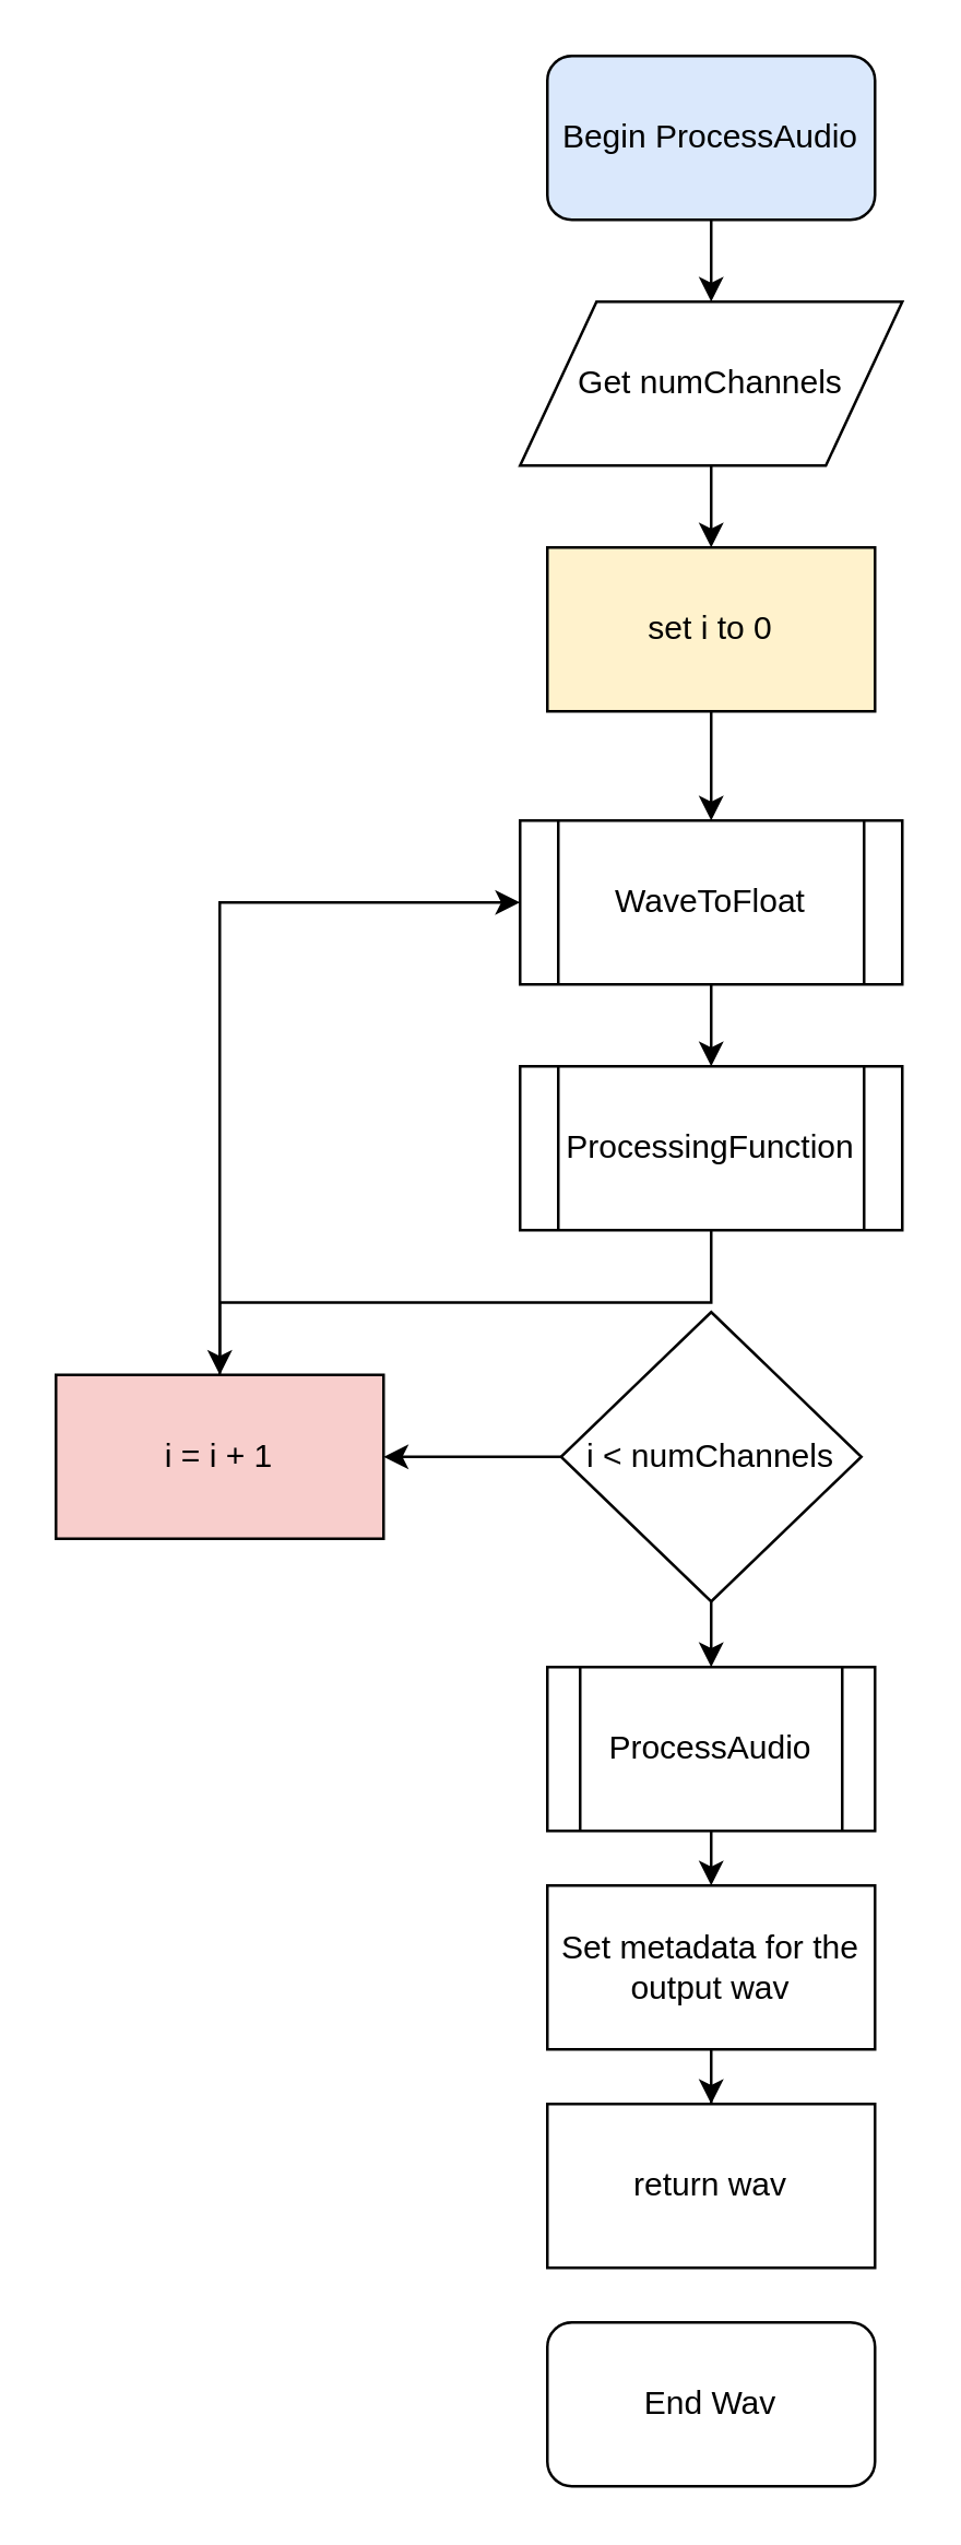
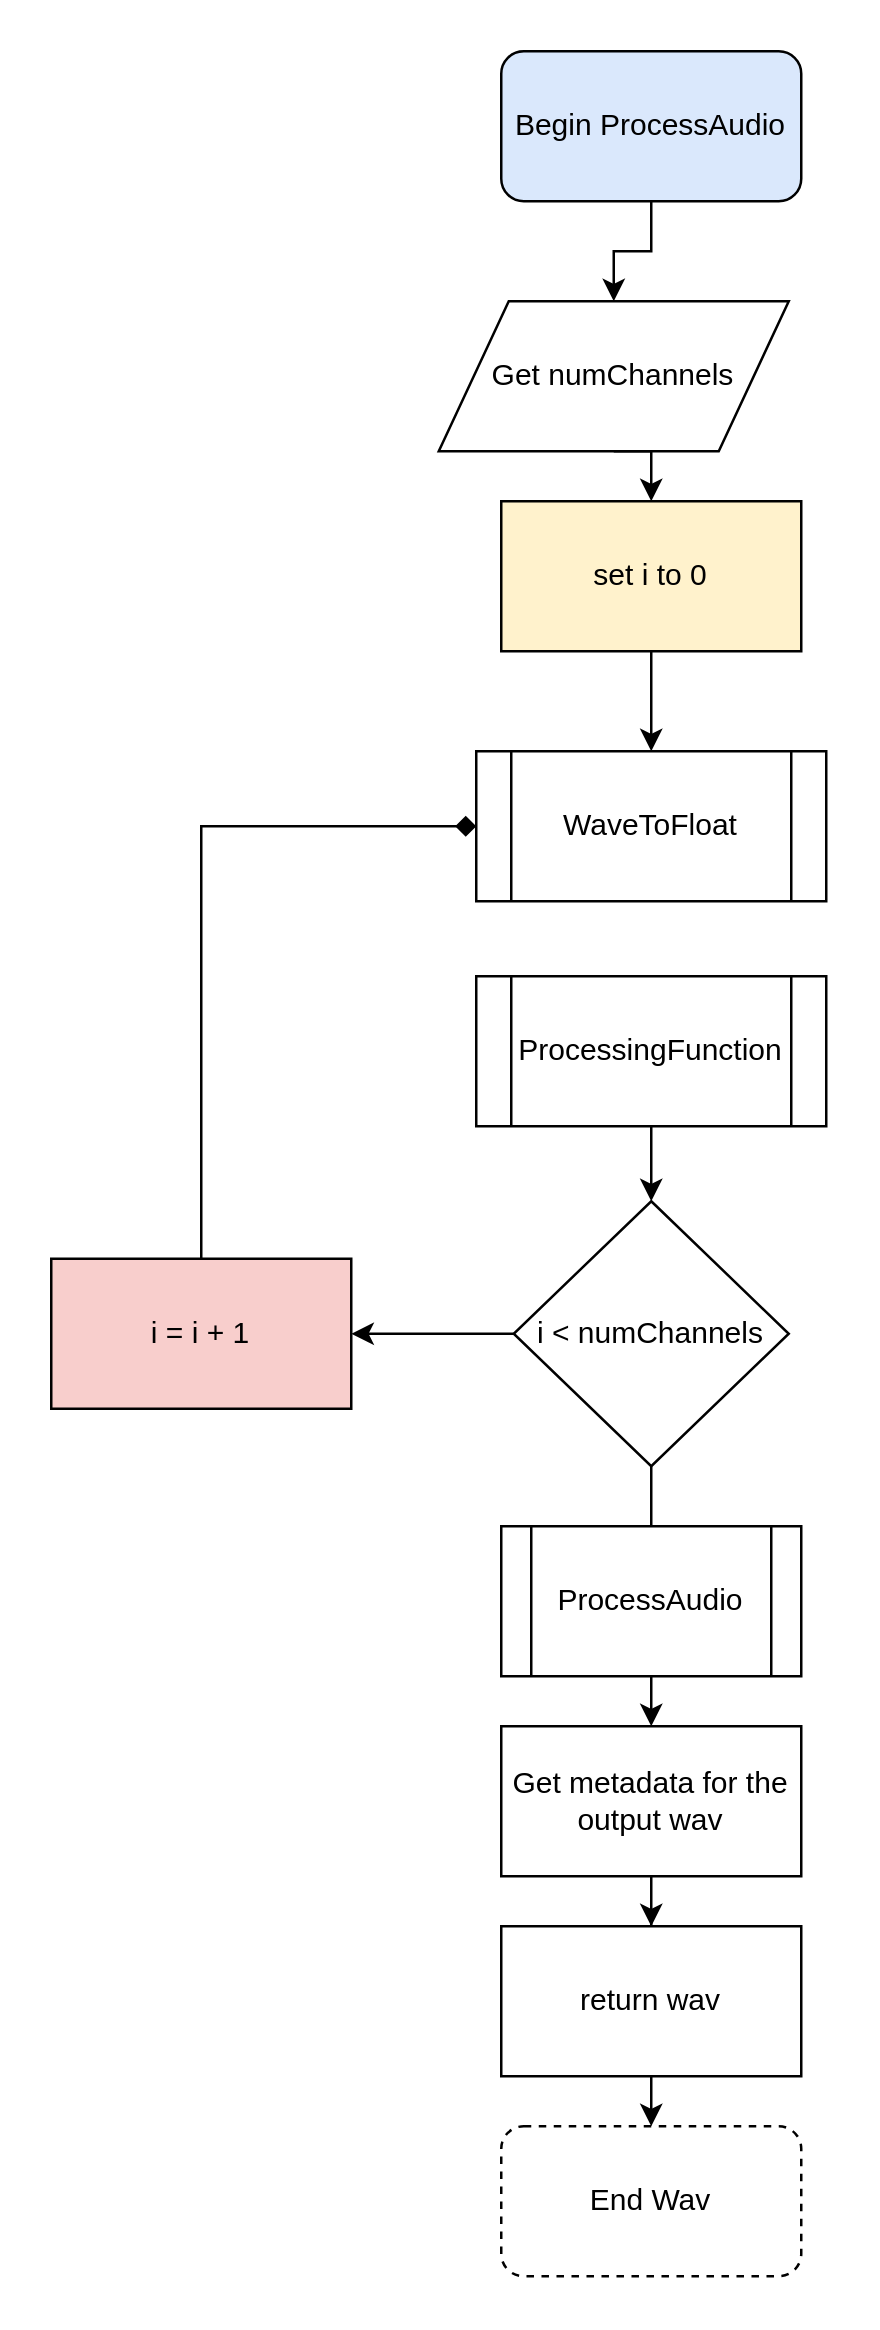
  <mxCell id="0" />
  <mxCell id="1" parent="0" />
  <mxCell id="2" style="edgeStyle=orthogonalEdgeStyle;rounded=0;orthogonalLoop=1;jettySize=auto;html=1;exitX=0.5;exitY=1;exitDx=0;exitDy=0;entryX=0.5;entryY=0;entryDx=0;entryDy=0;" edge="1" parent="1" source="3" target="5"><mxGeometry relative="1" as="geometry" /></mxCell>
  <mxCell id="3" value="Begin ProcessAudio" style="rounded=1;whiteSpace=wrap;html=1;fillColor=#dae8fc;" vertex="1" parent="1"><mxGeometry x="200" y="20" width="120" height="60" as="geometry" /></mxCell>
  <mxCell id="4" style="edgeStyle=orthogonalEdgeStyle;rounded=0;orthogonalLoop=1;jettySize=auto;html=1;exitX=0.5;exitY=1;exitDx=0;exitDy=0;entryX=0.5;entryY=0;entryDx=0;entryDy=0;" edge="1" parent="1" source="5" target="12"><mxGeometry relative="1" as="geometry" /></mxCell>
- <mxCell id="5" value="Get numChannels" style="shape=parallelogram;perimeter=parallelogramPerimeter;whiteSpace=wrap;html=1;" vertex="1" parent="1"><mxGeometry x="190" y="110" width="140" height="60" as="geometry" /></mxCell>
- <mxCell id="6" style="edgeStyle=orthogonalEdgeStyle;rounded=0;orthogonalLoop=1;jettySize=auto;html=1;exitX=0.5;exitY=1;exitDx=0;exitDy=0;" edge="1" parent="1" source="7" target="16"><mxGeometry relative="1" as="geometry" /></mxCell>
+ <mxCell id="5" value="Get numChannels" style="shape=parallelogram;perimeter=parallelogramPerimeter;whiteSpace=wrap;html=1;" vertex="1" parent="1"><mxGeometry x="175" y="120" width="140" height="60" as="geometry" /></mxCell>
  <mxCell id="7" value="WaveToFloat" style="shape=process;whiteSpace=wrap;html=1;backgroundOutline=1;" vertex="1" parent="1"><mxGeometry x="190" y="300" width="140" height="60" as="geometry" /></mxCell>
- <mxCell id="8" style="edgeStyle=orthogonalEdgeStyle;rounded=0;orthogonalLoop=1;jettySize=auto;html=1;exitX=0.5;exitY=1;exitDx=0;exitDy=0;entryX=0.5;entryY=0;entryDx=0;entryDy=0;" edge="1" parent="1" source="10" target="18"><mxGeometry relative="1" as="geometry" /></mxCell>
+ <mxCell id="8" style="edgeStyle=orthogonalEdgeStyle;rounded=0;orthogonalLoop=1;jettySize=auto;html=1;exitX=0.5;exitY=1;exitDx=0;exitDy=0;entryX=0.5;entryY=0;entryDx=0;entryDy=0;endArrow=none;" edge="1" parent="1" source="10" target="18"><mxGeometry relative="1" as="geometry" /></mxCell>
  <mxCell id="9" style="edgeStyle=orthogonalEdgeStyle;rounded=0;orthogonalLoop=1;jettySize=auto;html=1;exitX=0;exitY=0.5;exitDx=0;exitDy=0;entryX=1;entryY=0.5;entryDx=0;entryDy=0;" edge="1" parent="1" source="10" target="14"><mxGeometry relative="1" as="geometry" /></mxCell>
  <mxCell id="10" value="i &amp;lt; numChannels" style="rhombus;whiteSpace=wrap;html=1;" vertex="1" parent="1"><mxGeometry x="205" y="480" width="110" height="106" as="geometry" /></mxCell>
  <mxCell id="11" style="edgeStyle=orthogonalEdgeStyle;rounded=0;orthogonalLoop=1;jettySize=auto;html=1;exitX=0.5;exitY=1;exitDx=0;exitDy=0;entryX=0.5;entryY=0;entryDx=0;entryDy=0;" edge="1" parent="1" source="12" target="7"><mxGeometry relative="1" as="geometry" /></mxCell>
  <mxCell id="12" value="set i to 0" style="rounded=0;whiteSpace=wrap;html=1;fillColor=#fff2cc;" vertex="1" parent="1"><mxGeometry x="200" y="200" width="120" height="60" as="geometry" /></mxCell>
- <mxCell id="13" style="edgeStyle=orthogonalEdgeStyle;rounded=0;orthogonalLoop=1;jettySize=auto;html=1;exitX=0.5;exitY=0;exitDx=0;exitDy=0;entryX=0;entryY=0.5;entryDx=0;entryDy=0;" edge="1" parent="1" source="14" target="7"><mxGeometry relative="1" as="geometry" /></mxCell>
+ <mxCell id="13" style="edgeStyle=orthogonalEdgeStyle;rounded=0;orthogonalLoop=1;jettySize=auto;html=1;exitX=0.5;exitY=0;exitDx=0;exitDy=0;entryX=0;entryY=0.5;entryDx=0;entryDy=0;endArrow=diamond;" edge="1" parent="1" source="14" target="7"><mxGeometry relative="1" as="geometry" /></mxCell>
  <mxCell id="14" value="i = i + 1" style="rounded=0;whiteSpace=wrap;html=1;fillColor=#f8cecc;" vertex="1" parent="1"><mxGeometry x="20" y="503" width="120" height="60" as="geometry" /></mxCell>
- <mxCell id="15" style="edgeStyle=orthogonalEdgeStyle;rounded=0;orthogonalLoop=1;jettySize=auto;html=1;exitX=0.5;exitY=1;exitDx=0;exitDy=0;" edge="1" parent="1" source="16" target="14"><mxGeometry relative="1" as="geometry" /></mxCell>
+ <mxCell id="15" style="edgeStyle=orthogonalEdgeStyle;rounded=0;orthogonalLoop=1;jettySize=auto;html=1;exitX=0.5;exitY=1;exitDx=0;exitDy=0;" edge="1" parent="1" source="16" target="10"><mxGeometry relative="1" as="geometry" /></mxCell>
  <mxCell id="16" value="ProcessingFunction" style="shape=process;whiteSpace=wrap;html=1;backgroundOutline=1;" vertex="1" parent="1"><mxGeometry x="190" y="390" width="140" height="60" as="geometry" /></mxCell>
  <mxCell id="17" style="edgeStyle=orthogonalEdgeStyle;rounded=0;orthogonalLoop=1;jettySize=auto;html=1;exitX=0.5;exitY=1;exitDx=0;exitDy=0;entryX=0.5;entryY=0;entryDx=0;entryDy=0;" edge="1" parent="1" source="18" target="20"><mxGeometry relative="1" as="geometry" /></mxCell>
  <mxCell id="18" value="ProcessAudio" style="shape=process;whiteSpace=wrap;html=1;backgroundOutline=1;" vertex="1" parent="1"><mxGeometry x="200" y="610" width="120" height="60" as="geometry" /></mxCell>
  <mxCell id="19" style="edgeStyle=orthogonalEdgeStyle;rounded=0;orthogonalLoop=1;jettySize=auto;html=1;exitX=0.5;exitY=1;exitDx=0;exitDy=0;" edge="1" parent="1" source="20" target="22"><mxGeometry relative="1" as="geometry" /></mxCell>
- <mxCell id="20" value="Set metadata for the output wav" style="rounded=0;whiteSpace=wrap;html=1;" vertex="1" parent="1"><mxGeometry x="200" y="690" width="120" height="60" as="geometry" /></mxCell>
+ <mxCell id="20" value="Get metadata for the output wav" style="rounded=0;whiteSpace=wrap;html=1;" vertex="1" parent="1"><mxGeometry x="200" y="690" width="120" height="60" as="geometry" /></mxCell>
+ <mxCell id="21" style="edgeStyle=orthogonalEdgeStyle;rounded=0;orthogonalLoop=1;jettySize=auto;html=1;exitX=0.5;exitY=1;exitDx=0;exitDy=0;entryX=0.5;entryY=0;entryDx=0;entryDy=0;" edge="1" parent="1" source="22" target="23"><mxGeometry relative="1" as="geometry" /></mxCell>
  <mxCell id="22" value="return wav" style="rounded=0;whiteSpace=wrap;html=1;" vertex="1" parent="1"><mxGeometry x="200" y="770" width="120" height="60" as="geometry" /></mxCell>
- <mxCell id="23" value="End Wav" style="rounded=1;whiteSpace=wrap;html=1;" vertex="1" parent="1"><mxGeometry x="200" y="850" width="120" height="60" as="geometry" /></mxCell>
+ <mxCell id="23" value="End Wav" style="rounded=1;whiteSpace=wrap;html=1;dashed=1;" vertex="1" parent="1"><mxGeometry x="200" y="850" width="120" height="60" as="geometry" /></mxCell>
